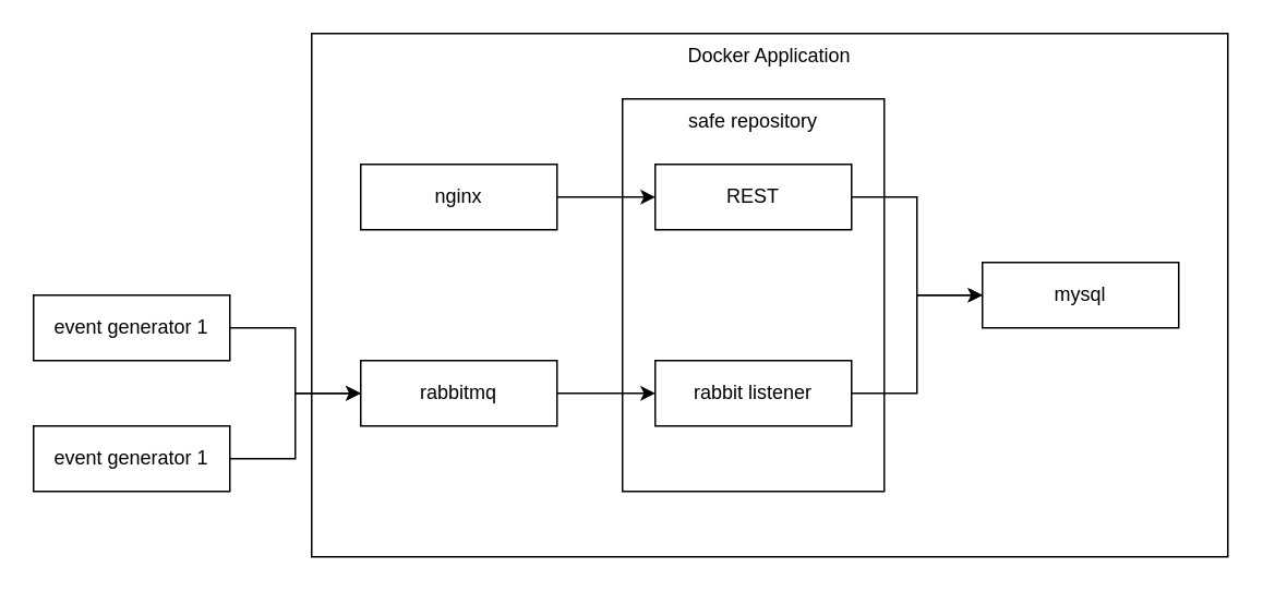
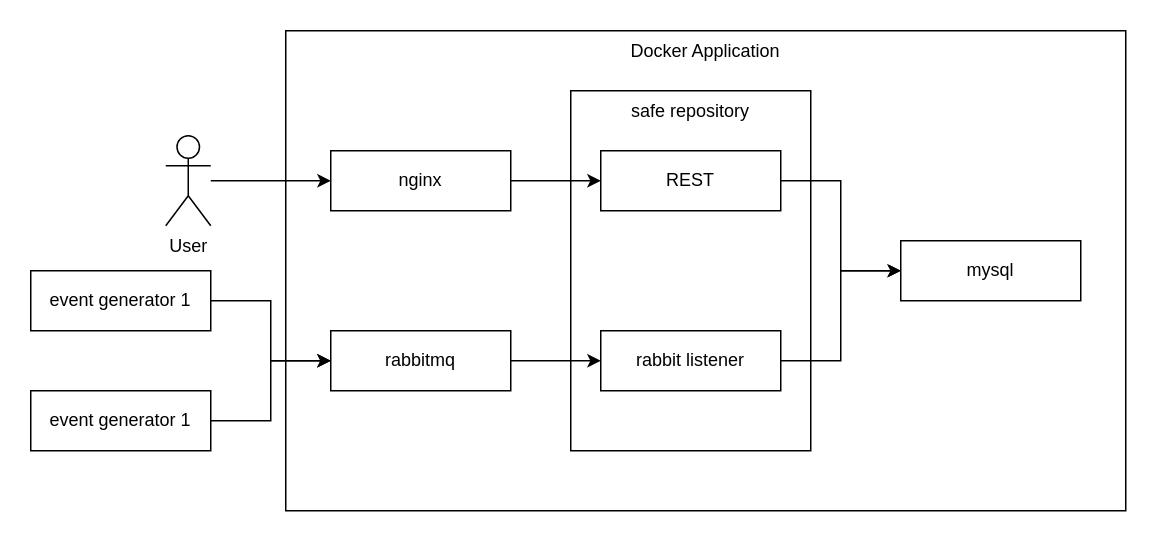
  <mxCell id="0" />
  <mxCell id="1" parent="0" />
  <mxCell id="2" value="Docker Application" style="rounded=0;whiteSpace=wrap;html=1;fillColor=none;verticalAlign=top;" vertex="1" parent="1"><mxGeometry x="190" y="20" width="560" height="320" as="geometry" /></mxCell>
  <mxCell id="3" value="safe repository" style="rounded=0;whiteSpace=wrap;html=1;fillColor=none;verticalAlign=top;" vertex="1" parent="1"><mxGeometry x="380" y="60" width="160" height="240" as="geometry" /></mxCell>
  <mxCell id="4" value="" style="edgeStyle=orthogonalEdgeStyle;rounded=0;orthogonalLoop=1;jettySize=auto;html=1;" edge="1" parent="1" source="5" target="7"><mxGeometry relative="1" as="geometry" /></mxCell>
  <mxCell id="5" value="nginx" style="rounded=0;whiteSpace=wrap;html=1;" vertex="1" parent="1"><mxGeometry x="220" y="100" width="120" height="40" as="geometry" /></mxCell>
  <mxCell id="6" style="edgeStyle=orthogonalEdgeStyle;rounded=0;orthogonalLoop=1;jettySize=auto;html=1;entryX=0;entryY=0.5;entryDx=0;entryDy=0;startArrow=none;startFill=0;endArrow=open;" edge="1" parent="1" source="7" target="14"><mxGeometry relative="1" as="geometry" /></mxCell>
  <mxCell id="7" value="&lt;div&gt;REST&lt;br&gt;&lt;/div&gt;" style="rounded=0;whiteSpace=wrap;html=1;" vertex="1" parent="1"><mxGeometry x="400" y="100" width="120" height="40" as="geometry" /></mxCell>
  <mxCell id="8" value="" style="edgeStyle=orthogonalEdgeStyle;rounded=0;orthogonalLoop=1;jettySize=auto;html=1;" edge="1" parent="1" source="9" target="11"><mxGeometry relative="1" as="geometry" /></mxCell>
  <mxCell id="9" value="event generator 1" style="rounded=0;whiteSpace=wrap;html=1;" vertex="1" parent="1"><mxGeometry x="20" y="180" width="120" height="40" as="geometry" /></mxCell>
  <mxCell id="10" style="edgeStyle=orthogonalEdgeStyle;rounded=0;orthogonalLoop=1;jettySize=auto;html=1;entryX=0;entryY=0.5;entryDx=0;entryDy=0;" edge="1" parent="1" source="11" target="13"><mxGeometry relative="1" as="geometry" /></mxCell>
  <mxCell id="11" value="rabbitmq" style="rounded=0;whiteSpace=wrap;html=1;" vertex="1" parent="1"><mxGeometry x="220" y="220" width="120" height="40" as="geometry" /></mxCell>
  <mxCell id="12" style="edgeStyle=orthogonalEdgeStyle;rounded=0;orthogonalLoop=1;jettySize=auto;html=1;entryX=0;entryY=0.5;entryDx=0;entryDy=0;startArrow=none;startFill=0;" edge="1" parent="1" source="13" target="14"><mxGeometry relative="1" as="geometry" /></mxCell>
  <mxCell id="13" value="rabbit listener" style="rounded=0;whiteSpace=wrap;html=1;" vertex="1" parent="1"><mxGeometry x="400" y="220" width="120" height="40" as="geometry" /></mxCell>
  <mxCell id="14" value="mysql" style="rounded=0;whiteSpace=wrap;html=1;" vertex="1" parent="1"><mxGeometry x="600" y="160" width="120" height="40" as="geometry" /></mxCell>
+ <mxCell id="15" value="" style="edgeStyle=orthogonalEdgeStyle;rounded=0;orthogonalLoop=1;jettySize=auto;html=1;startArrow=none;startFill=0;" edge="1" parent="1" source="16" target="5"><mxGeometry relative="1" as="geometry" /></mxCell>
+ <mxCell id="16" value="User" style="shape=umlActor;verticalLabelPosition=bottom;verticalAlign=top;html=1;outlineConnect=0;fillColor=none;" vertex="1" parent="1"><mxGeometry x="110" y="90" width="30" height="60" as="geometry" /></mxCell>
  <mxCell id="17" style="edgeStyle=orthogonalEdgeStyle;rounded=0;orthogonalLoop=1;jettySize=auto;html=1;entryX=0;entryY=0.5;entryDx=0;entryDy=0;startArrow=none;startFill=0;" edge="1" parent="1" source="18" target="11"><mxGeometry relative="1" as="geometry" /></mxCell>
  <mxCell id="18" value="event generator 1" style="rounded=0;whiteSpace=wrap;html=1;" vertex="1" parent="1"><mxGeometry x="20" y="260" width="120" height="40" as="geometry" /></mxCell>
